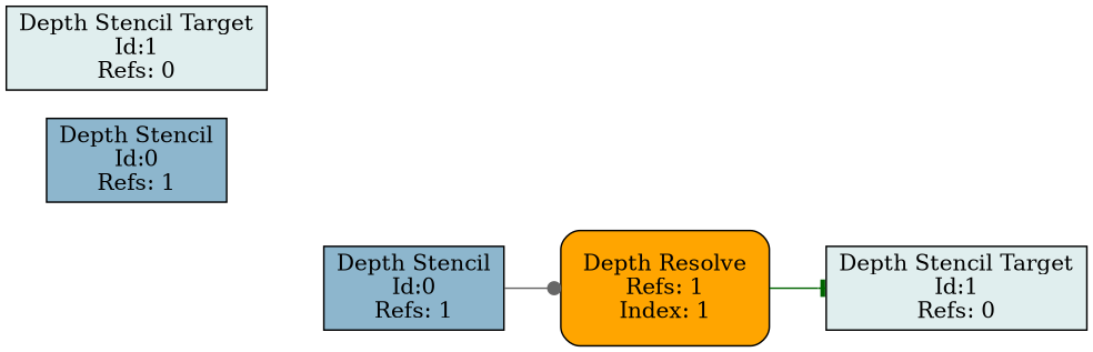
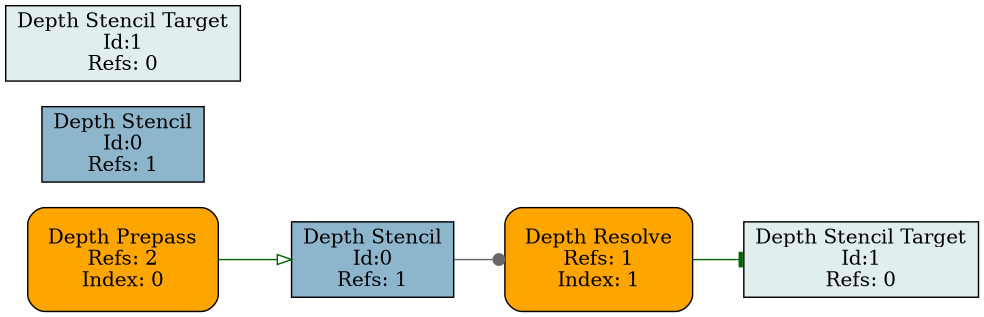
  digraph {
    rankdir=LR
    node [fillcolor=orange shape=rectangle style=filled]
    edge [color=darkgreen]
+   n1 [label="Depth Prepass\nRefs: 2\nIndex: 0" margin=0.2 style="filled, rounded"]
    n2 [fillcolor=lightskyblue3 label="Depth Stencil\nId:0\nRefs: 1"]
    n3 [label="Depth Resolve\nRefs: 1\nIndex: 1" margin=0.2 style="filled, rounded"]
    n4 [fillcolor=azure2 label="Depth Stencil Target\nId:1\nRefs: 0"]
    n5 [fillcolor=lightskyblue3 label="Depth Stencil\nId:0\nRefs: 1"]
    n6 [fillcolor=azure2 label="Depth Stencil Target\nId:1\nRefs: 0"]
+   n1 -> n2 [arrowhead=onormal]
    n2 -> n3 [color=gray40 arrowhead=dot]
    n3 -> n4 [arrowhead=tee]
  }
